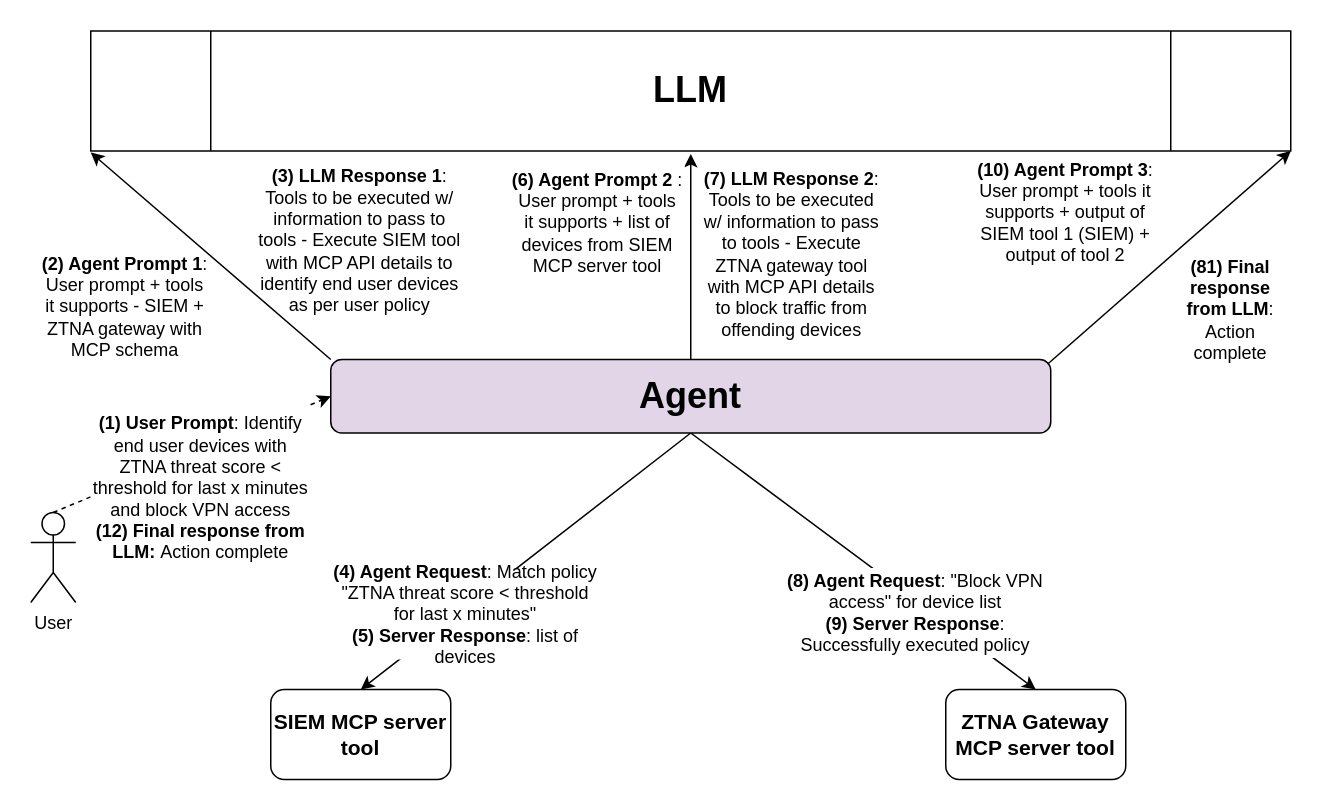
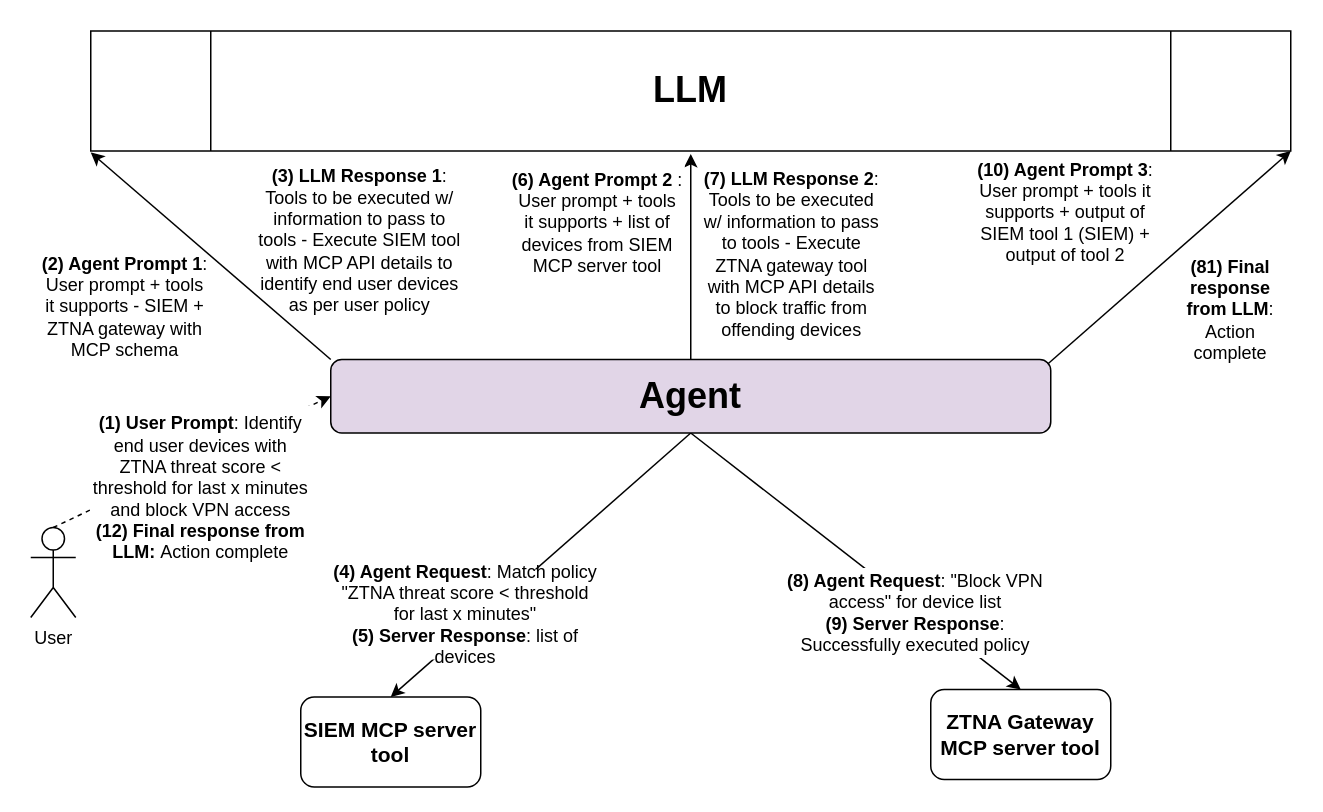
  <mxCell id="0" />
  <mxCell id="1" parent="0" />
  <mxCell id="2" value="&lt;b&gt;&lt;font style=&quot;font-size: 24px;&quot;&gt;LLM&lt;/font&gt;&lt;/b&gt;" style="shape=process;whiteSpace=wrap;html=1;backgroundOutline=1;" parent="1" vertex="1"><mxGeometry x="60" y="20" width="800" height="80" as="geometry" /></mxCell>
  <mxCell id="3" value="" style="endArrow=classic;html=1;rounded=0;exitX=0;exitY=0;exitDx=0;exitDy=0;" parent="1" source="14" edge="1"><mxGeometry width="50" height="50" relative="1" as="geometry"><mxPoint x="196" y="239" as="sourcePoint" /><mxPoint x="60" y="101" as="targetPoint" /></mxGeometry></mxCell>
  <mxCell id="4" value="&lt;p&gt;&lt;b&gt;&lt;font style=&quot;font-size: 12px;&quot;&gt;(3) LLM Response 1&lt;/font&gt;&lt;/b&gt;: Tools to be executed w/ information to pass to tools - Execute SIEM tool with MCP API details to identify end user devices as per user policy&lt;/p&gt;" style="text;html=1;align=center;verticalAlign=middle;whiteSpace=wrap;rounded=0;" parent="1" vertex="1"><mxGeometry x="169" y="100" width="141" height="120" as="geometry" /></mxCell>
  <mxCell id="5" value="" style="endArrow=classic;html=1;rounded=0;entryX=0.5;entryY=0;entryDx=0;entryDy=0;exitX=0.5;exitY=1;exitDx=0;exitDy=0;" parent="1" source="14" target="6" edge="1"><mxGeometry width="50" height="50" relative="1" as="geometry"><mxPoint x="300" y="289" as="sourcePoint" /><mxPoint x="535.5" y="169" as="targetPoint" /></mxGeometry></mxCell>
- <mxCell id="6" value="&lt;b&gt;&lt;font style=&quot;font-size: 14px;&quot;&gt;SIEM MCP server tool&lt;/font&gt;&lt;/b&gt;" style="rounded=1;whiteSpace=wrap;html=1;" parent="1" vertex="1"><mxGeometry x="180" y="459" width="120" height="60" as="geometry" /></mxCell>
- <mxCell id="7" value="&lt;b&gt;&lt;font style=&quot;font-size: 14px;&quot;&gt;ZTNA Gateway MCP server tool&lt;/font&gt;&lt;/b&gt;" style="rounded=1;whiteSpace=wrap;html=1;" parent="1" vertex="1"><mxGeometry x="630" y="459" width="120" height="60" as="geometry" /></mxCell>
+ <mxCell id="6" value="&lt;b&gt;&lt;font style=&quot;font-size: 14px;&quot;&gt;SIEM MCP server tool&lt;/font&gt;&lt;/b&gt;" style="rounded=1;whiteSpace=wrap;html=1;" parent="1" vertex="1"><mxGeometry x="200" y="464" width="120" height="60" as="geometry" /></mxCell>
+ <mxCell id="7" value="&lt;b&gt;&lt;font style=&quot;font-size: 14px;&quot;&gt;ZTNA Gateway MCP server tool&lt;/font&gt;&lt;/b&gt;" style="rounded=1;whiteSpace=wrap;html=1;" parent="1" vertex="1"><mxGeometry x="620" y="459" width="120" height="60" as="geometry" /></mxCell>
  <mxCell id="8" value="" style="endArrow=classic;html=1;rounded=0;entryX=0.5;entryY=0;entryDx=0;entryDy=0;exitX=0.5;exitY=1;exitDx=0;exitDy=0;" parent="1" source="14" target="7" edge="1"><mxGeometry width="50" height="50" relative="1" as="geometry"><mxPoint x="460.5" y="288" as="sourcePoint" /><mxPoint x="540.5" y="368" as="targetPoint" /></mxGeometry></mxCell>
  <mxCell id="9" value="&lt;b&gt;(4) Agent Request&lt;/b&gt;: Match policy &quot;ZTNA threat score &amp;lt; threshold for last x minutes&quot;&lt;div&gt;&lt;b&gt;(5) Server Response&lt;/b&gt;: list of devices&lt;/div&gt;" style="text;html=1;align=center;verticalAlign=middle;whiteSpace=wrap;rounded=0;fillColor=default;" parent="1" vertex="1"><mxGeometry x="220" y="379" width="180" height="60" as="geometry" /></mxCell>
  <mxCell id="10" value="&lt;b&gt;(8) Agent Request&lt;/b&gt;: &quot;Block VPN access&quot; for device list&lt;div&gt;&lt;b&gt;(9) Server Response&lt;/b&gt;: Successfully executed policy&lt;/div&gt;" style="text;html=1;align=center;verticalAlign=middle;whiteSpace=wrap;rounded=0;fillColor=default;" parent="1" vertex="1"><mxGeometry x="520" y="378" width="180" height="60" as="geometry" /></mxCell>
- <mxCell id="11" value="User" style="shape=umlActor;verticalLabelPosition=bottom;verticalAlign=top;html=1;outlineConnect=0;" parent="1" vertex="1"><mxGeometry y="341" width="30" height="60" as="geometry" x="20" /></mxCell>
+ <mxCell id="11" value="User" style="shape=umlActor;verticalLabelPosition=bottom;verticalAlign=top;html=1;outlineConnect=0;" parent="1" vertex="1"><mxGeometry x="20" y="351" width="30" height="60" as="geometry" /></mxCell>
  <mxCell id="12" value="" style="endArrow=classic;html=1;rounded=0;entryX=0;entryY=0.5;entryDx=0;entryDy=0;exitX=0.5;exitY=0;exitDx=0;exitDy=0;exitPerimeter=0;dashed=1;" parent="1" source="11" target="14" edge="1"><mxGeometry width="50" height="50" relative="1" as="geometry"><mxPoint x="65" y="268.54" as="sourcePoint" /><mxPoint x="222.96" y="268.498" as="targetPoint" /></mxGeometry></mxCell>
  <mxCell id="13" value="&lt;p&gt;&lt;b&gt;&lt;font style=&quot;font-size: 12px;&quot;&gt;(2) Agent Prompt 1&lt;/font&gt;&lt;/b&gt;: User prompt + tools it supports - SIEM + ZTNA gateway with MCP schema&lt;/p&gt;" style="text;html=1;align=center;verticalAlign=middle;whiteSpace=wrap;rounded=0;" parent="1" vertex="1"><mxGeometry x="26" y="164" width="114" height="80" as="geometry" /></mxCell>
  <mxCell id="14" value="&lt;b&gt;&lt;font style=&quot;font-size: 24px;&quot;&gt;Agent&lt;/font&gt;&lt;/b&gt;" style="rounded=1;whiteSpace=wrap;html=1;fillColor=#e1d5e7;" parent="1" vertex="1"><mxGeometry x="220" y="239" width="480" height="49" as="geometry" /></mxCell>
  <mxCell id="15" value="" style="endArrow=classic;html=1;rounded=0;exitX=0.5;exitY=0;exitDx=0;exitDy=0;" parent="1" source="14" edge="1"><mxGeometry width="50" height="50" relative="1" as="geometry"><mxPoint x="491" y="239" as="sourcePoint" /><mxPoint x="460" y="102" as="targetPoint" /></mxGeometry></mxCell>
  <mxCell id="16" value="&lt;div&gt;&lt;b&gt;(6) Agent Prompt 2&lt;/b&gt; : User prompt + tools it supports + list of devices from SIEM MCP server tool&lt;/div&gt;" style="text;html=1;align=center;verticalAlign=middle;whiteSpace=wrap;rounded=0;fillColor=default;" parent="1" vertex="1"><mxGeometry x="340" y="107.5" width="116" height="80.5" as="geometry" /></mxCell>
  <mxCell id="17" value="&lt;p&gt;&lt;b&gt;&lt;font style=&quot;font-size: 12px;&quot;&gt;(7) LLM Response 2&lt;/font&gt;&lt;/b&gt;: Tools to be executed w/ information to pass to tools - Execute ZTNA gateway tool with MCP API details to block traffic from offending devices&lt;/p&gt;" style="text;html=1;align=center;verticalAlign=middle;whiteSpace=wrap;rounded=0;" parent="1" vertex="1"><mxGeometry x="465" y="108" width="125" height="121" as="geometry" /></mxCell>
  <mxCell id="18" value="" style="endArrow=classic;html=1;rounded=0;entryX=1;entryY=1;entryDx=0;entryDy=0;exitX=0.313;exitY=0.008;exitDx=0;exitDy=0;exitPerimeter=0;" parent="1" target="2" edge="1"><mxGeometry width="50" height="50" relative="1" as="geometry"><mxPoint x="698" y="242" as="sourcePoint" /><mxPoint x="798" y="116" as="targetPoint" /></mxGeometry></mxCell>
  <mxCell id="19" value="&lt;div&gt;&lt;b&gt;(10) Agent Prompt 3&lt;/b&gt;: User prompt + tools it supports + output of SIEM tool 1 (SIEM) + output of tool 2&lt;/div&gt;" style="text;html=1;align=center;verticalAlign=middle;whiteSpace=wrap;rounded=0;fillColor=none;" parent="1" vertex="1"><mxGeometry x="640" y="101" width="140" height="80" as="geometry" /></mxCell>
  <mxCell id="20" value="&lt;b&gt;(81) Final response from LLM&lt;/b&gt;: Action complete" style="text;html=1;align=center;verticalAlign=middle;whiteSpace=wrap;rounded=0;fillColor=default;" parent="1" vertex="1"><mxGeometry x="780" y="183.5" width="80" height="45.5" as="geometry" /></mxCell>
  <mxCell id="21" value="&lt;p&gt;&lt;b&gt;&lt;font style=&quot;font-size: 12px;&quot;&gt;(1) User Prompt&lt;/font&gt;&lt;/b&gt;: Identify end user devices with ZTNA threat score &amp;lt; threshold for last x minutes and block VPN access&lt;br&gt;&lt;b&gt;(12) Final response from LLM: &lt;/b&gt;Action complete&lt;/p&gt;" style="text;html=1;align=center;verticalAlign=middle;whiteSpace=wrap;rounded=0;fillColor=default;" parent="1" vertex="1"><mxGeometry x="60" y="270" width="147" height="110" as="geometry" /></mxCell>
